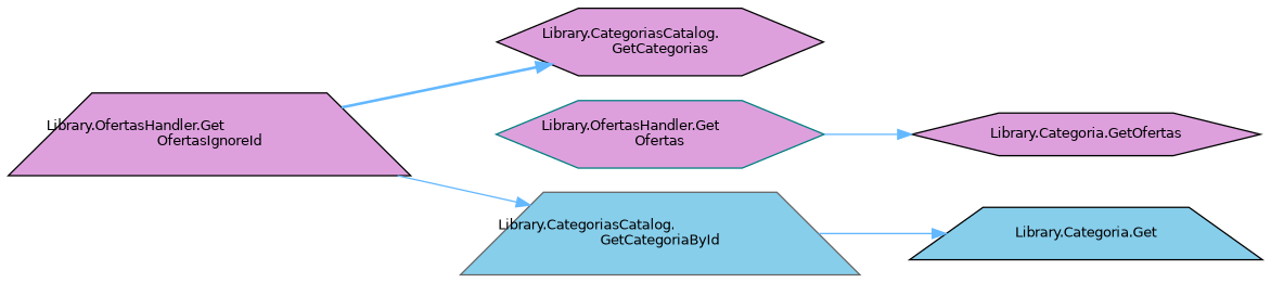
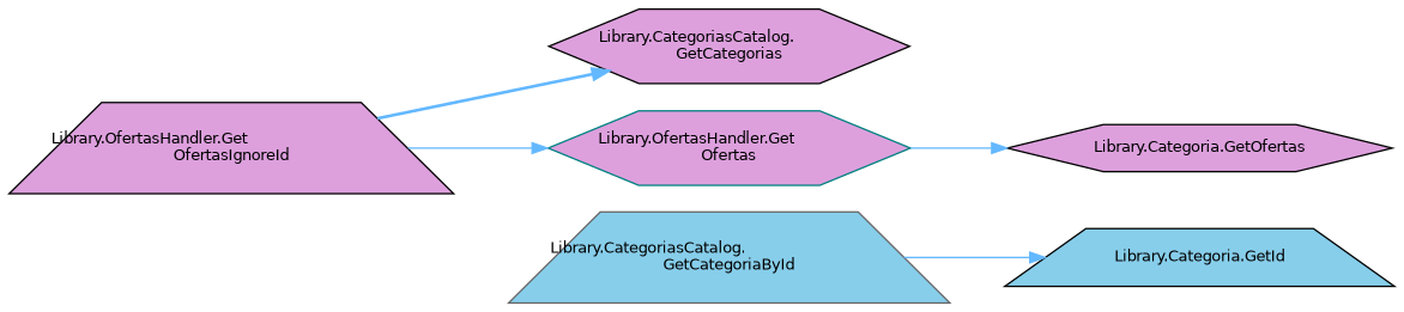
  digraph {
    rankdir=LR
    node [color=black fillcolor=plum fontname=Helvetica fontsize=10 shape=trapezium style=filled]
    edge [color=steelblue1 fontname=Helvetica fontsize=10 labelfontname=Helvetica labelfontsize=10 style=solid]
    n1 [fontcolor=black height=0.2 label="Library.OfertasHandler.Get\lOfertasIgnoreId" width=0.4]
    n2 [height=0.2 label="Library.CategoriasCatalog.\lGetCategorias" shape=hexagon width=0.4]
    n3 [color=teal height=0.2 label="Library.OfertasHandler.Get\lOfertas" shape=hexagon width=0.4]
    n4 [height=0.2 label="Library.Categoria.GetOfertas" shape=hexagon width=0.4]
    n5 [color=gray40 fillcolor=skyblue height=0.2 label="Library.CategoriasCatalog.\lGetCategoriaById" width=0.4]
-   n6 [fillcolor=skyblue height=0.2 label="Library.Categoria.Get" width=0.4]
+   n6 [fillcolor=skyblue height=0.2 label="Library.Categoria.GetId" width=0.4]
    n1 -> n2 [style=bold]
-   n1 -> n5
+   n1 -> n3
    n3 -> n4
    n5 -> n6
  }
